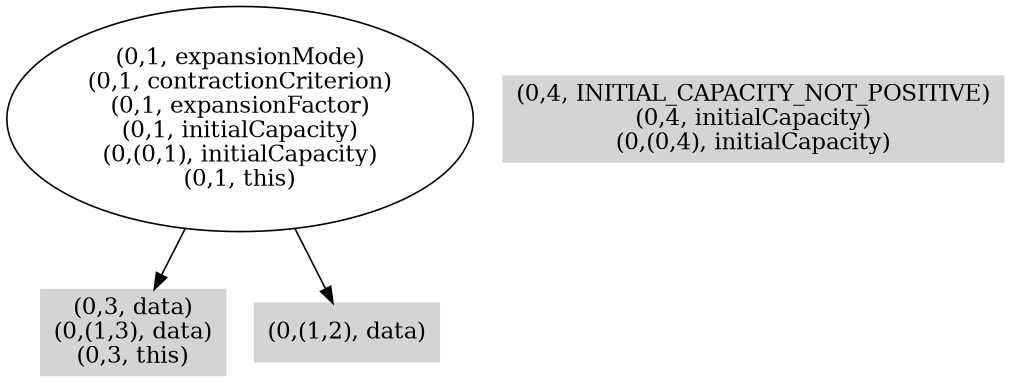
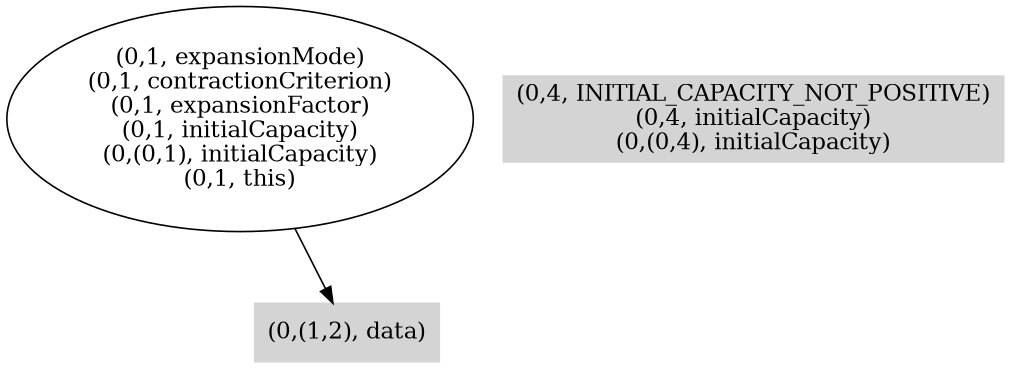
  digraph {
    node [color=".0 .0 .83" shape=box style=filled]
-   n1 [label="(0,3, data)\n(0,(1,3), data)\n(0,3, this)"]
    n2 [label="(0,(1,2), data)"]
    n3 [label="(0,1, expansionMode)\n(0,1, contractionCriterion)\n(0,1, expansionFactor)\n(0,1, initialCapacity)\n(0,(0,1), initialCapacity)\n(0,1, this)" color="" shape="" style=""]
    n4 [label="(0,4, INITIAL_CAPACITY_NOT_POSITIVE)\n(0,4, initialCapacity)\n(0,(0,4), initialCapacity)"]
-   n3 -> n1
    n3 -> n2
  }
